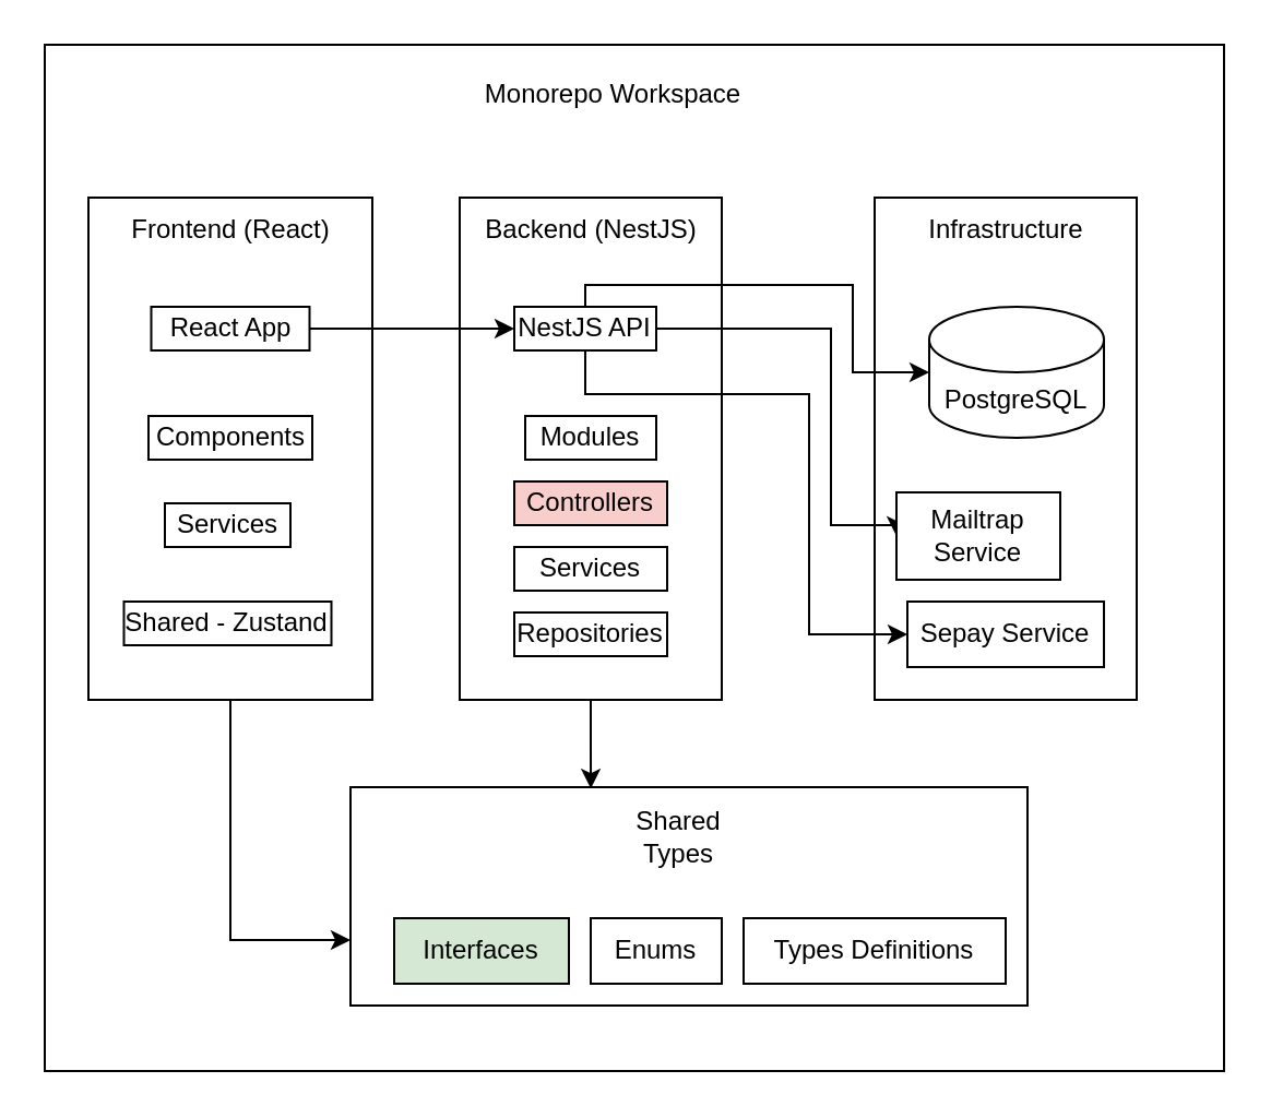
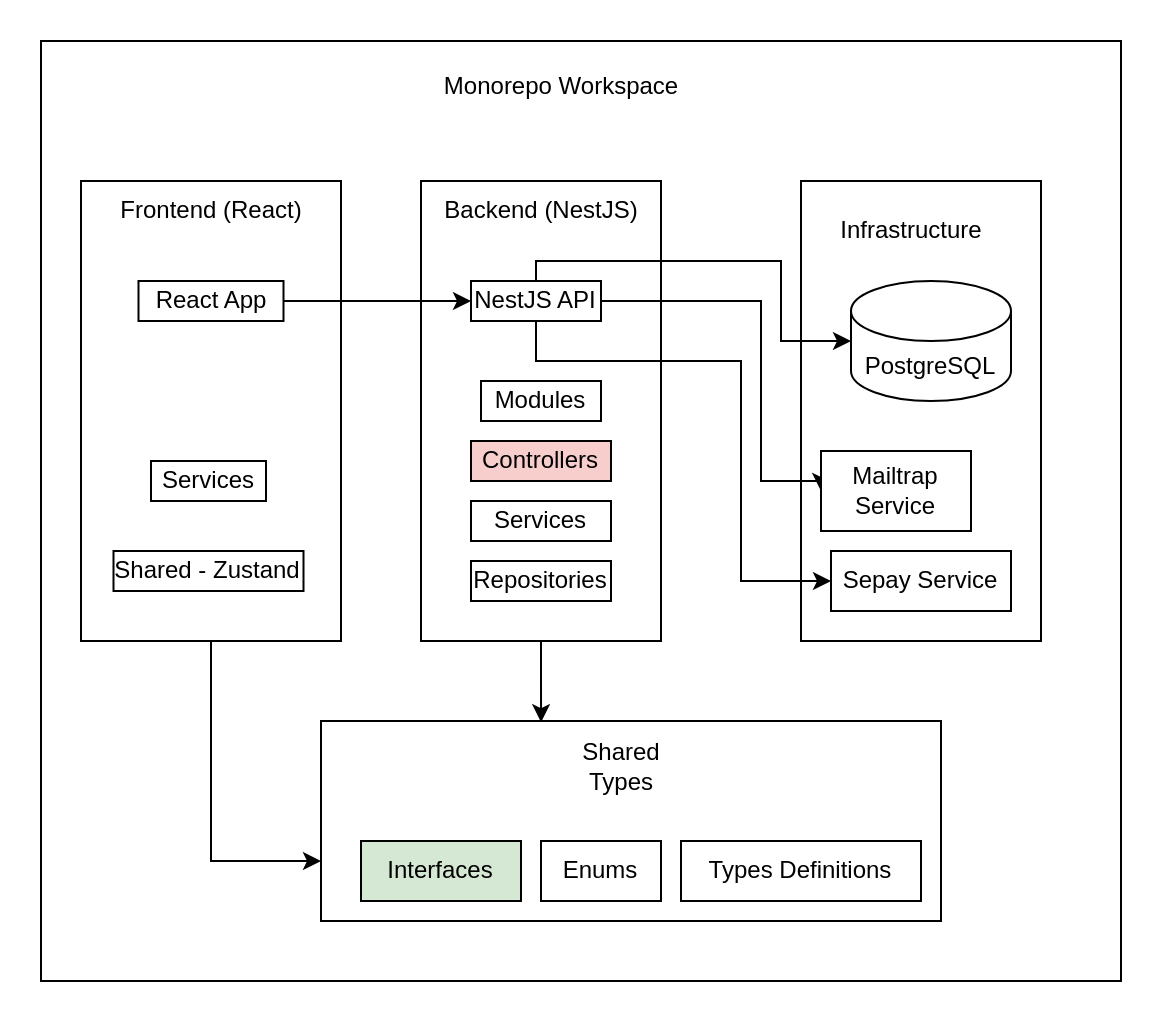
  <mxCell id="0" />
  <mxCell id="1" parent="0" />
  <mxCell id="2" value="" style="whiteSpace=wrap;html=1;" vertex="1" parent="1"><mxGeometry x="20" width="540" height="470" as="geometry" y="20" /></mxCell>
  <mxCell id="3" value="" style="rounded=0;whiteSpace=wrap;html=1;" vertex="1" parent="1"><mxGeometry x="160" y="360" width="310" height="100" as="geometry" /></mxCell>
  <mxCell id="4" value="" style="whiteSpace=wrap;html=1;" vertex="1" parent="1"><mxGeometry x="400" y="90" width="120" height="230" as="geometry" /></mxCell>
  <mxCell id="5" value="" style="whiteSpace=wrap;html=1;" vertex="1" parent="1"><mxGeometry x="210" y="90" width="120" height="230" as="geometry" /></mxCell>
  <mxCell id="6" value="" style="rounded=0;whiteSpace=wrap;html=1;" vertex="1" parent="1"><mxGeometry x="40" y="90" width="130" height="230" as="geometry" /></mxCell>
  <mxCell id="7" value="Monorepo Workspace" style="text;html=1;align=center;verticalAlign=middle;resizable=0;points=[];autosize=1;strokeColor=none;fillColor=none;" vertex="1" parent="1"><mxGeometry x="210" y="28" width="140" height="30" as="geometry" /></mxCell>
  <mxCell id="8" value="Frontend (React)" style="text;html=1;align=center;verticalAlign=middle;resizable=0;points=[];autosize=1;strokeColor=none;fillColor=none;" vertex="1" parent="1"><mxGeometry x="50" y="90" width="110" height="30" as="geometry" /></mxCell>
  <mxCell id="9" style="edgeStyle=orthogonalEdgeStyle;rounded=0;orthogonalLoop=1;jettySize=auto;html=1;entryX=0;entryY=0.5;entryDx=0;entryDy=0;" edge="1" parent="1" source="10" target="18"><mxGeometry relative="1" as="geometry" /></mxCell>
  <mxCell id="10" value="React App" style="rounded=0;whiteSpace=wrap;html=1;" vertex="1" parent="1"><mxGeometry x="68.75" y="140" width="72.5" height="20" as="geometry" /></mxCell>
- <mxCell id="11" value="Components" style="rounded=0;whiteSpace=wrap;html=1;" vertex="1" parent="1"><mxGeometry x="67.5" y="190" width="75" height="20" as="geometry" /></mxCell>
  <mxCell id="12" value="Services" style="whiteSpace=wrap;html=1;" vertex="1" parent="1"><mxGeometry x="75" y="230" width="57.5" height="20" as="geometry" /></mxCell>
  <mxCell id="13" value="Shared - Zustand" style="whiteSpace=wrap;html=1;" vertex="1" parent="1"><mxGeometry x="56.25" y="275" width="95" height="20" as="geometry" /></mxCell>
  <mxCell id="14" value="Backend (NestJS)" style="text;html=1;align=center;verticalAlign=middle;resizable=0;points=[];autosize=1;strokeColor=none;fillColor=none;" vertex="1" parent="1"><mxGeometry x="210" y="90" width="120" height="30" as="geometry" /></mxCell>
  <mxCell id="15" style="edgeStyle=orthogonalEdgeStyle;rounded=0;orthogonalLoop=1;jettySize=auto;html=1;entryX=0;entryY=0.5;entryDx=0;entryDy=0;" edge="1" parent="1" source="18" target="26"><mxGeometry relative="1" as="geometry"><Array as="points"><mxPoint x="380" y="150" /><mxPoint x="380" y="240" /></Array></mxGeometry></mxCell>
  <mxCell id="16" style="edgeStyle=orthogonalEdgeStyle;rounded=0;orthogonalLoop=1;jettySize=auto;html=1;entryX=0;entryY=0.5;entryDx=0;entryDy=0;" edge="1" parent="1" source="18" target="27"><mxGeometry relative="1" as="geometry"><Array as="points"><mxPoint x="267" y="180" /><mxPoint x="370" y="180" /><mxPoint x="370" y="290" /></Array></mxGeometry></mxCell>
  <mxCell id="17" style="edgeStyle=orthogonalEdgeStyle;rounded=0;orthogonalLoop=1;jettySize=auto;html=1;" edge="1" parent="1" source="18" target="25"><mxGeometry relative="1" as="geometry"><Array as="points"><mxPoint x="267" y="130" /><mxPoint x="390" y="130" /><mxPoint x="390" y="170" /></Array></mxGeometry></mxCell>
  <mxCell id="18" value="NestJS API" style="whiteSpace=wrap;html=1;" vertex="1" parent="1"><mxGeometry x="235" y="140" width="65" height="20" as="geometry" /></mxCell>
  <mxCell id="19" value="Modules" style="whiteSpace=wrap;html=1;" vertex="1" parent="1"><mxGeometry x="240" y="190" width="60" height="20" as="geometry" /></mxCell>
  <mxCell id="20" value="Controllers" style="whiteSpace=wrap;html=1;fillColor=#f8cecc;" vertex="1" parent="1"><mxGeometry x="235" y="220" width="70" height="20" as="geometry" /></mxCell>
  <mxCell id="21" value="Services" style="whiteSpace=wrap;html=1;" vertex="1" parent="1"><mxGeometry x="235" y="250" width="70" height="20" as="geometry" /></mxCell>
  <mxCell id="22" value="Repositories" style="whiteSpace=wrap;html=1;" vertex="1" parent="1"><mxGeometry x="235" y="280" width="70" height="20" as="geometry" /></mxCell>
  <mxCell id="23" style="edgeStyle=orthogonalEdgeStyle;rounded=0;orthogonalLoop=1;jettySize=auto;html=1;exitX=0.5;exitY=1;exitDx=0;exitDy=0;" edge="1" parent="1" source="13" target="13"><mxGeometry relative="1" as="geometry" /></mxCell>
- <mxCell id="24" value="Infrastructure" style="text;html=1;align=center;verticalAlign=middle;resizable=0;points=[];autosize=1;strokeColor=none;fillColor=none;" vertex="1" parent="1"><mxGeometry x="415" y="90" width="90" height="30" as="geometry" /></mxCell>
+ <mxCell id="24" value="Infrastructure" style="text;html=1;align=center;verticalAlign=middle;resizable=0;points=[];autosize=1;strokeColor=none;fillColor=none;" vertex="1" parent="1"><mxGeometry x="410" y="100" width="90" height="30" as="geometry" /></mxCell>
  <mxCell id="25" value="PostgreSQL" style="shape=cylinder3;whiteSpace=wrap;html=1;boundedLbl=1;backgroundOutline=1;size=15;" vertex="1" parent="1"><mxGeometry x="425" y="140" width="80" height="60" as="geometry" /></mxCell>
  <mxCell id="26" value="Mailtrap Service" style="whiteSpace=wrap;html=1;" vertex="1" parent="1"><mxGeometry x="410" y="225" width="75" height="40" as="geometry" /></mxCell>
  <mxCell id="27" value="Sepay Service" style="whiteSpace=wrap;html=1;" vertex="1" parent="1"><mxGeometry x="415" y="275" width="90" height="30" as="geometry" /></mxCell>
  <mxCell id="28" value="&lt;span style=&quot;text-wrap-mode: wrap;&quot;&gt;Shared Types&lt;/span&gt;" style="text;html=1;align=center;verticalAlign=middle;resizable=0;points=[];autosize=1;strokeColor=none;fillColor=none;" vertex="1" parent="1"><mxGeometry x="260" y="368" width="100" height="30" as="geometry" /></mxCell>
  <mxCell id="29" value="Interfaces" style="whiteSpace=wrap;html=1;fillColor=#d5e8d4;" vertex="1" parent="1"><mxGeometry x="180" y="420" width="80" height="30" as="geometry" /></mxCell>
  <mxCell id="30" value="Enums" style="whiteSpace=wrap;html=1;" vertex="1" parent="1"><mxGeometry x="270" y="420" width="60" height="30" as="geometry" /></mxCell>
  <mxCell id="31" value="Types Definitions" style="whiteSpace=wrap;html=1;" vertex="1" parent="1"><mxGeometry x="340" y="420" width="120" height="30" as="geometry" /></mxCell>
  <mxCell id="32" style="edgeStyle=orthogonalEdgeStyle;rounded=0;orthogonalLoop=1;jettySize=auto;html=1;entryX=0.355;entryY=0.006;entryDx=0;entryDy=0;entryPerimeter=0;" edge="1" parent="1" source="5" target="3"><mxGeometry relative="1" as="geometry" /></mxCell>
  <mxCell id="33" style="edgeStyle=orthogonalEdgeStyle;rounded=0;orthogonalLoop=1;jettySize=auto;html=1;entryX=0;entryY=0.7;entryDx=0;entryDy=0;entryPerimeter=0;" edge="1" parent="1" source="6" target="3"><mxGeometry relative="1" as="geometry" /></mxCell>
